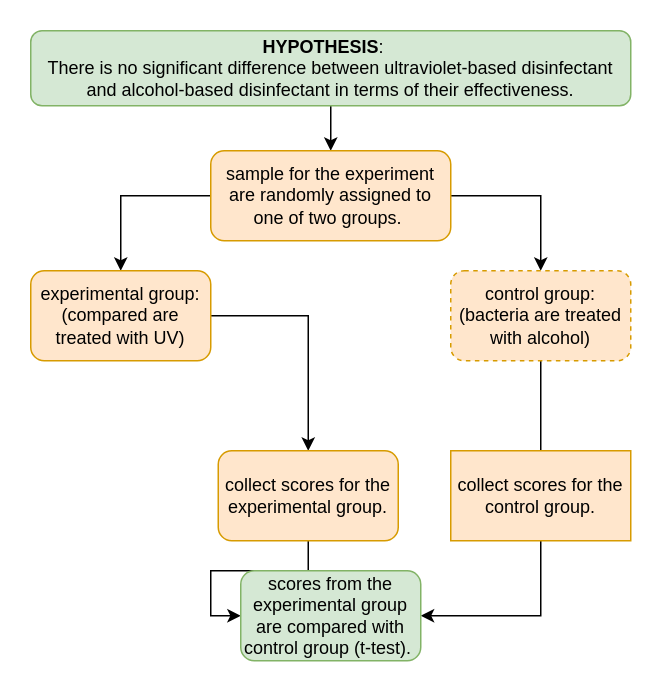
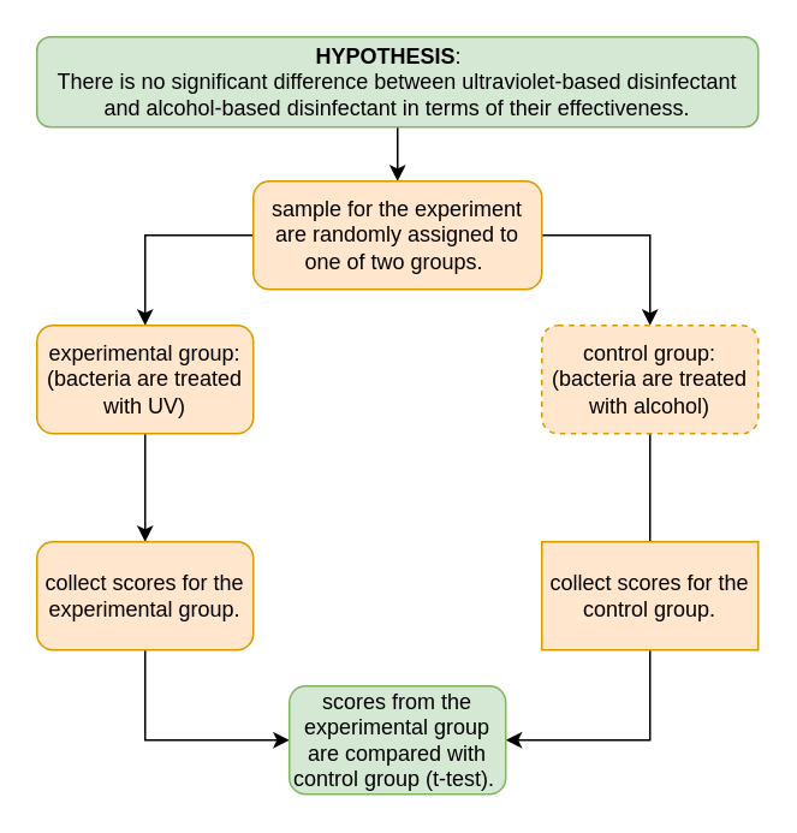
  <mxCell id="0" />
  <mxCell id="1" parent="0" />
  <mxCell id="2" value="" style="edgeStyle=orthogonalEdgeStyle;rounded=0;orthogonalLoop=1;jettySize=auto;html=1;" edge="1" parent="1" source="3" target="6"><mxGeometry relative="1" as="geometry" /></mxCell>
  <mxCell id="3" value="&lt;b&gt;HYPOTHESIS&lt;/b&gt;:&lt;span style=&quot;font-family: &amp;quot;Times New Roman&amp;quot;; font-size: 7pt; background-color: initial;&quot;&gt;&amp;nbsp; &amp;nbsp;&amp;nbsp;&lt;br&gt;&lt;/span&gt;&lt;span style=&quot;background-color: initial;&quot;&gt;There&amp;nbsp;&lt;/span&gt;&lt;span style=&quot;background-color: initial;&quot;&gt;is no significant difference between ultraviolet-based disinfectant and&amp;nbsp;&lt;/span&gt;&lt;span style=&quot;background-color: initial;&quot;&gt;alcohol-based disinfectant in terms of their effectiveness.&lt;/span&gt;&lt;span style=&quot;background-color: initial;&quot;&gt;&lt;br&gt;&lt;/span&gt;" style="rounded=1;whiteSpace=wrap;html=1;fillColor=#d5e8d4;strokeColor=#82b366;" vertex="1" parent="1"><mxGeometry x="20" y="20" width="400" height="50" as="geometry" /></mxCell>
  <mxCell id="4" style="edgeStyle=orthogonalEdgeStyle;rounded=0;orthogonalLoop=1;jettySize=auto;html=1;exitX=0;exitY=0.5;exitDx=0;exitDy=0;entryX=0.5;entryY=0;entryDx=0;entryDy=0;" edge="1" parent="1" source="6" target="8"><mxGeometry relative="1" as="geometry" /></mxCell>
  <mxCell id="5" style="edgeStyle=orthogonalEdgeStyle;rounded=0;orthogonalLoop=1;jettySize=auto;html=1;exitX=1;exitY=0.5;exitDx=0;exitDy=0;entryX=0.5;entryY=0;entryDx=0;entryDy=0;" edge="1" parent="1" source="6" target="10"><mxGeometry relative="1" as="geometry" /></mxCell>
  <mxCell id="6" value="sample for the experiment are randomly assigned to one of two groups.&amp;nbsp;" style="rounded=1;whiteSpace=wrap;html=1;fillColor=#ffe6cc;strokeColor=#d79b00;" vertex="1" parent="1"><mxGeometry x="140" y="100" width="160" height="60" as="geometry" /></mxCell>
  <mxCell id="7" value="" style="edgeStyle=orthogonalEdgeStyle;rounded=0;orthogonalLoop=1;jettySize=auto;html=1;" edge="1" parent="1" source="8" target="12"><mxGeometry relative="1" as="geometry" /></mxCell>
- <mxCell id="8" value="experimental group:&lt;br&gt;(compared are treated with UV)" style="rounded=1;whiteSpace=wrap;html=1;fillColor=#ffe6cc;strokeColor=#d79b00;" vertex="1" parent="1"><mxGeometry x="20" y="180" width="120" height="60" as="geometry" /></mxCell>
+ <mxCell id="8" value="experimental group:&lt;br&gt;(bacteria are treated with UV)" style="rounded=1;whiteSpace=wrap;html=1;fillColor=#ffe6cc;strokeColor=#d79b00;" vertex="1" parent="1"><mxGeometry x="20" y="180" width="120" height="60" as="geometry" /></mxCell>
  <mxCell id="9" value="" style="edgeStyle=orthogonalEdgeStyle;rounded=0;orthogonalLoop=1;jettySize=auto;html=1;endArrow=none;" edge="1" parent="1" source="10" target="14"><mxGeometry relative="1" as="geometry" /></mxCell>
  <mxCell id="10" value="control group:&lt;br&gt;(bacteria are treated with alcohol)" style="rounded=1;whiteSpace=wrap;html=1;fillColor=#ffe6cc;strokeColor=#d79b00;dashed=1;" vertex="1" parent="1"><mxGeometry x="300" y="180" width="120" height="60" as="geometry" /></mxCell>
  <mxCell id="11" style="edgeStyle=orthogonalEdgeStyle;rounded=0;orthogonalLoop=1;jettySize=auto;html=1;exitX=0.5;exitY=1;exitDx=0;exitDy=0;entryX=0;entryY=0.5;entryDx=0;entryDy=0;" edge="1" parent="1" source="12" target="15"><mxGeometry relative="1" as="geometry" /></mxCell>
- <mxCell id="12" value="collect scores for the experimental group." style="rounded=1;whiteSpace=wrap;html=1;fillColor=#ffe6cc;strokeColor=#d79b00;" vertex="1" parent="1"><mxGeometry x="145" y="300" width="120" height="60" as="geometry" /></mxCell>
+ <mxCell id="12" value="collect scores for the experimental group." style="rounded=1;whiteSpace=wrap;html=1;fillColor=#ffe6cc;strokeColor=#d79b00;" vertex="1" parent="1"><mxGeometry x="20" y="300" width="120" height="60" as="geometry" /></mxCell>
  <mxCell id="13" style="edgeStyle=orthogonalEdgeStyle;rounded=0;orthogonalLoop=1;jettySize=auto;html=1;exitX=0.5;exitY=1;exitDx=0;exitDy=0;entryX=1;entryY=0.5;entryDx=0;entryDy=0;" edge="1" parent="1" source="14" target="15"><mxGeometry relative="1" as="geometry" /></mxCell>
  <mxCell id="14" value="collect scores for the control group." style="whiteSpace=wrap;html=1;fillColor=#ffe6cc;strokeColor=#d79b00;rounded=0;" vertex="1" parent="1"><mxGeometry x="300" y="300" width="120" height="60" as="geometry" /></mxCell>
  <mxCell id="15" value="scores from the experimental group are compared with control group (t-test).&amp;nbsp;" style="rounded=1;whiteSpace=wrap;html=1;fillColor=#d5e8d4;strokeColor=#82b366;" vertex="1" parent="1"><mxGeometry x="160" y="380" width="120" height="60" as="geometry" /></mxCell>
